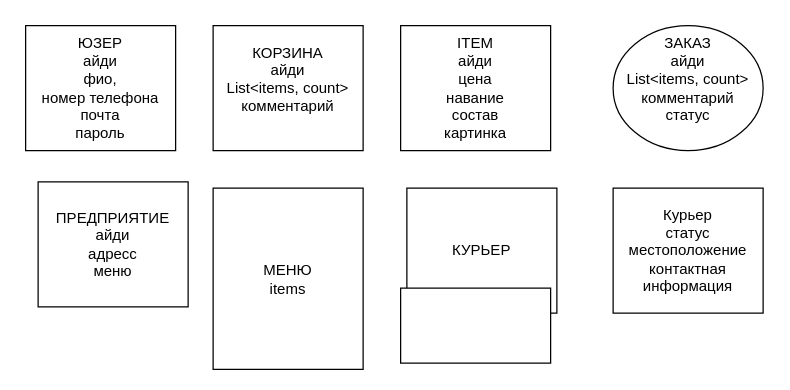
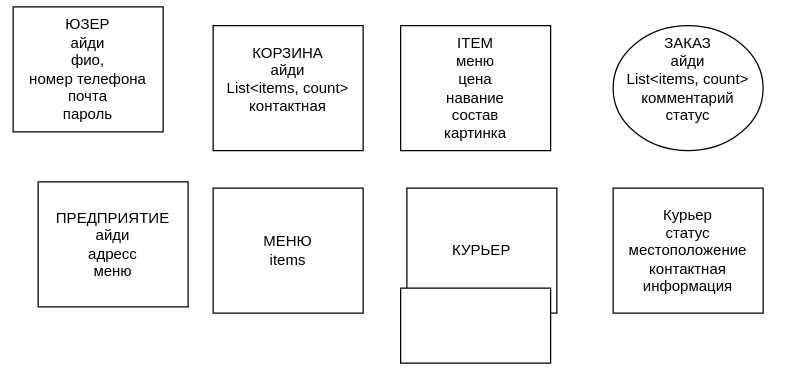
  <mxCell id="0" />
  <mxCell id="1" parent="0" />
- <mxCell id="2" value="ЮЗЕР&lt;div&gt;айди&lt;/div&gt;&lt;div&gt;фио,&lt;/div&gt;&lt;div&gt;номер телефона&lt;/div&gt;&lt;div&gt;почта&lt;/div&gt;&lt;div&gt;пароль&lt;/div&gt;" style="rounded=0;whiteSpace=wrap;html=1;" vertex="1" parent="1"><mxGeometry x="20" y="20" width="120" height="100" as="geometry" /></mxCell>
- <mxCell id="3" value="&lt;div&gt;КОРЗИНА&lt;/div&gt;&lt;div&gt;айди&lt;/div&gt;&lt;div&gt;List&amp;lt;items, count&amp;gt;&lt;/div&gt;&lt;div&gt;комментарий&lt;/div&gt;&lt;div&gt;&lt;br&gt;&lt;/div&gt;" style="rounded=0;whiteSpace=wrap;html=1;" vertex="1" parent="1"><mxGeometry x="170" y="20" width="120" height="100" as="geometry" /></mxCell>
+ <mxCell id="2" value="ЮЗЕР&lt;div&gt;айди&lt;/div&gt;&lt;div&gt;фио,&lt;/div&gt;&lt;div&gt;номер телефона&lt;/div&gt;&lt;div&gt;почта&lt;/div&gt;&lt;div&gt;пароль&lt;/div&gt;" style="rounded=0;whiteSpace=wrap;html=1;" vertex="1" parent="1"><mxGeometry x="10" y="5" width="120" height="100" as="geometry" /></mxCell>
+ <mxCell id="3" value="&lt;div&gt;КОРЗИНА&lt;/div&gt;&lt;div&gt;айди&lt;/div&gt;&lt;div&gt;List&amp;lt;items, count&amp;gt;&lt;/div&gt;&lt;div&gt;контактная&lt;/div&gt;&lt;div&gt;&lt;br&gt;&lt;/div&gt;" style="rounded=0;whiteSpace=wrap;html=1;" vertex="1" parent="1"><mxGeometry x="170" y="20" width="120" height="100" as="geometry" /></mxCell>
  <mxCell id="4" value="&lt;div&gt;ПРЕДПРИЯТИЕ&lt;/div&gt;&lt;div&gt;айди&lt;/div&gt;&lt;div&gt;адресс&lt;/div&gt;&lt;div&gt;меню&lt;/div&gt;" style="rounded=0;whiteSpace=wrap;html=1;" vertex="1" parent="1"><mxGeometry x="30" y="145" width="120" height="100" as="geometry" /></mxCell>
- <mxCell id="5" value="&lt;div&gt;МЕНЮ&lt;/div&gt;&lt;div&gt;items&lt;/div&gt;" style="rounded=0;whiteSpace=wrap;html=1;" vertex="1" parent="1"><mxGeometry x="170" y="150" width="120" height="145" as="geometry" /></mxCell>
- <mxCell id="6" value="ITEM&lt;div&gt;айди&lt;/div&gt;&lt;div&gt;цена&lt;/div&gt;&lt;div&gt;навание&lt;/div&gt;&lt;div&gt;состав&lt;/div&gt;&lt;div&gt;картинка&lt;/div&gt;" style="rounded=0;whiteSpace=wrap;html=1;" vertex="1" parent="1"><mxGeometry x="320" y="20" width="120" height="100" as="geometry" /></mxCell>
+ <mxCell id="5" value="&lt;div&gt;МЕНЮ&lt;/div&gt;&lt;div&gt;items&lt;/div&gt;" style="rounded=0;whiteSpace=wrap;html=1;" vertex="1" parent="1"><mxGeometry x="170" y="150" width="120" height="100" as="geometry" /></mxCell>
+ <mxCell id="6" value="ITEM&lt;div&gt;меню&lt;/div&gt;&lt;div&gt;цена&lt;/div&gt;&lt;div&gt;навание&lt;/div&gt;&lt;div&gt;состав&lt;/div&gt;&lt;div&gt;картинка&lt;/div&gt;" style="rounded=0;whiteSpace=wrap;html=1;" vertex="1" parent="1"><mxGeometry x="320" y="20" width="120" height="100" as="geometry" /></mxCell>
  <mxCell id="7" value="КУРЬЕР" style="rounded=0;whiteSpace=wrap;html=1;" vertex="1" parent="1"><mxGeometry x="325" y="150" width="120" height="100" as="geometry" /></mxCell>
  <mxCell id="8" value="&lt;div&gt;ЗАКАЗ&lt;/div&gt;&lt;div&gt;айди&lt;/div&gt;&lt;div&gt;List&amp;lt;items, count&amp;gt;&lt;/div&gt;&lt;div&gt;комментарий&lt;/div&gt;&lt;div&gt;статус&lt;/div&gt;&lt;div&gt;&lt;br&gt;&lt;/div&gt;" style="ellipse;whiteSpace=wrap;html=1;" vertex="1" parent="1"><mxGeometry x="490" y="20" width="120" height="100" as="geometry" /></mxCell>
  <mxCell id="9" value="Курьер&lt;div&gt;статус&lt;/div&gt;&lt;div&gt;местоположение&lt;/div&gt;&lt;div&gt;контактная информация&lt;/div&gt;" style="rounded=0;whiteSpace=wrap;html=1;" vertex="1" parent="1"><mxGeometry x="490" y="150" width="120" height="100" as="geometry" /></mxCell>
  <mxCell id="10" value="" style="rounded=0;whiteSpace=wrap;html=1;" vertex="1" parent="1"><mxGeometry x="320" y="230" width="120" height="60" as="geometry" /></mxCell>
